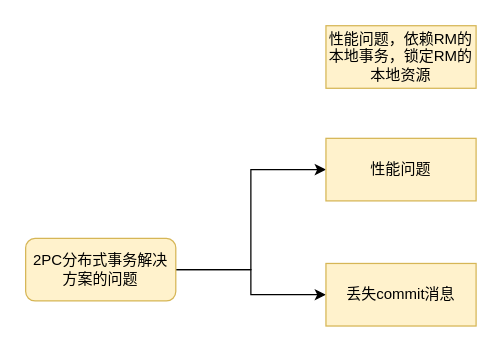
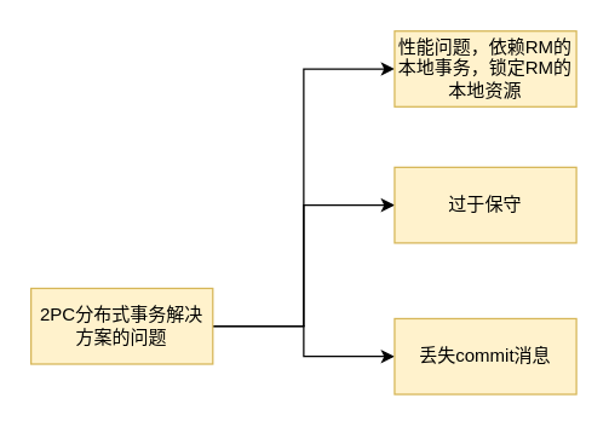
  <mxCell id="0" />
  <mxCell id="1" parent="0" />
+ <mxCell id="2" style="edgeStyle=orthogonalEdgeStyle;rounded=0;orthogonalLoop=1;jettySize=auto;html=1;exitX=1;exitY=0.5;exitDx=0;exitDy=0;entryX=0;entryY=0.5;entryDx=0;entryDy=0;" edge="1" parent="1" source="5" target="6"><mxGeometry relative="1" as="geometry" /></mxCell>
  <mxCell id="3" style="edgeStyle=orthogonalEdgeStyle;rounded=0;orthogonalLoop=1;jettySize=auto;html=1;exitX=1;exitY=0.5;exitDx=0;exitDy=0;entryX=0;entryY=0.5;entryDx=0;entryDy=0;" edge="1" parent="1" source="5" target="7"><mxGeometry relative="1" as="geometry" /></mxCell>
  <mxCell id="4" style="edgeStyle=orthogonalEdgeStyle;rounded=0;orthogonalLoop=1;jettySize=auto;html=1;exitX=1;exitY=0.5;exitDx=0;exitDy=0;entryX=0;entryY=0.5;entryDx=0;entryDy=0;" edge="1" parent="1" source="5" target="8"><mxGeometry relative="1" as="geometry" /></mxCell>
- <mxCell id="5" value="2PC分布式事务解决方案的问题" style="whiteSpace=wrap;html=1;fillColor=#fff2cc;strokeColor=#d6b656;rounded=1;" vertex="1" parent="1"><mxGeometry x="20" y="190" width="120" height="50" as="geometry" /></mxCell>
+ <mxCell id="5" value="2PC分布式事务解决方案的问题" style="rounded=0;whiteSpace=wrap;html=1;fillColor=#fff2cc;strokeColor=#d6b656;" vertex="1" parent="1"><mxGeometry x="20" y="190" width="120" height="50" as="geometry" /></mxCell>
  <mxCell id="6" value="性能问题，依赖RM的本地事务，锁定RM的本地资源" style="rounded=0;whiteSpace=wrap;html=1;fillColor=#fff2cc;strokeColor=#d6b656;" vertex="1" parent="1"><mxGeometry x="260" y="20" width="120" height="50" as="geometry" /></mxCell>
- <mxCell id="7" value="性能问题" style="rounded=0;whiteSpace=wrap;html=1;fillColor=#fff2cc;strokeColor=#d6b656;" vertex="1" parent="1"><mxGeometry x="260" y="110" width="120" height="50" as="geometry" /></mxCell>
+ <mxCell id="7" value="过于保守" style="rounded=0;whiteSpace=wrap;html=1;fillColor=#fff2cc;strokeColor=#d6b656;" vertex="1" parent="1"><mxGeometry x="260" y="110" width="120" height="50" as="geometry" /></mxCell>
  <mxCell id="8" value="丢失commit消息" style="rounded=0;whiteSpace=wrap;html=1;fillColor=#fff2cc;strokeColor=#d6b656;" vertex="1" parent="1"><mxGeometry x="260" y="210" width="120" height="50" as="geometry" /></mxCell>
